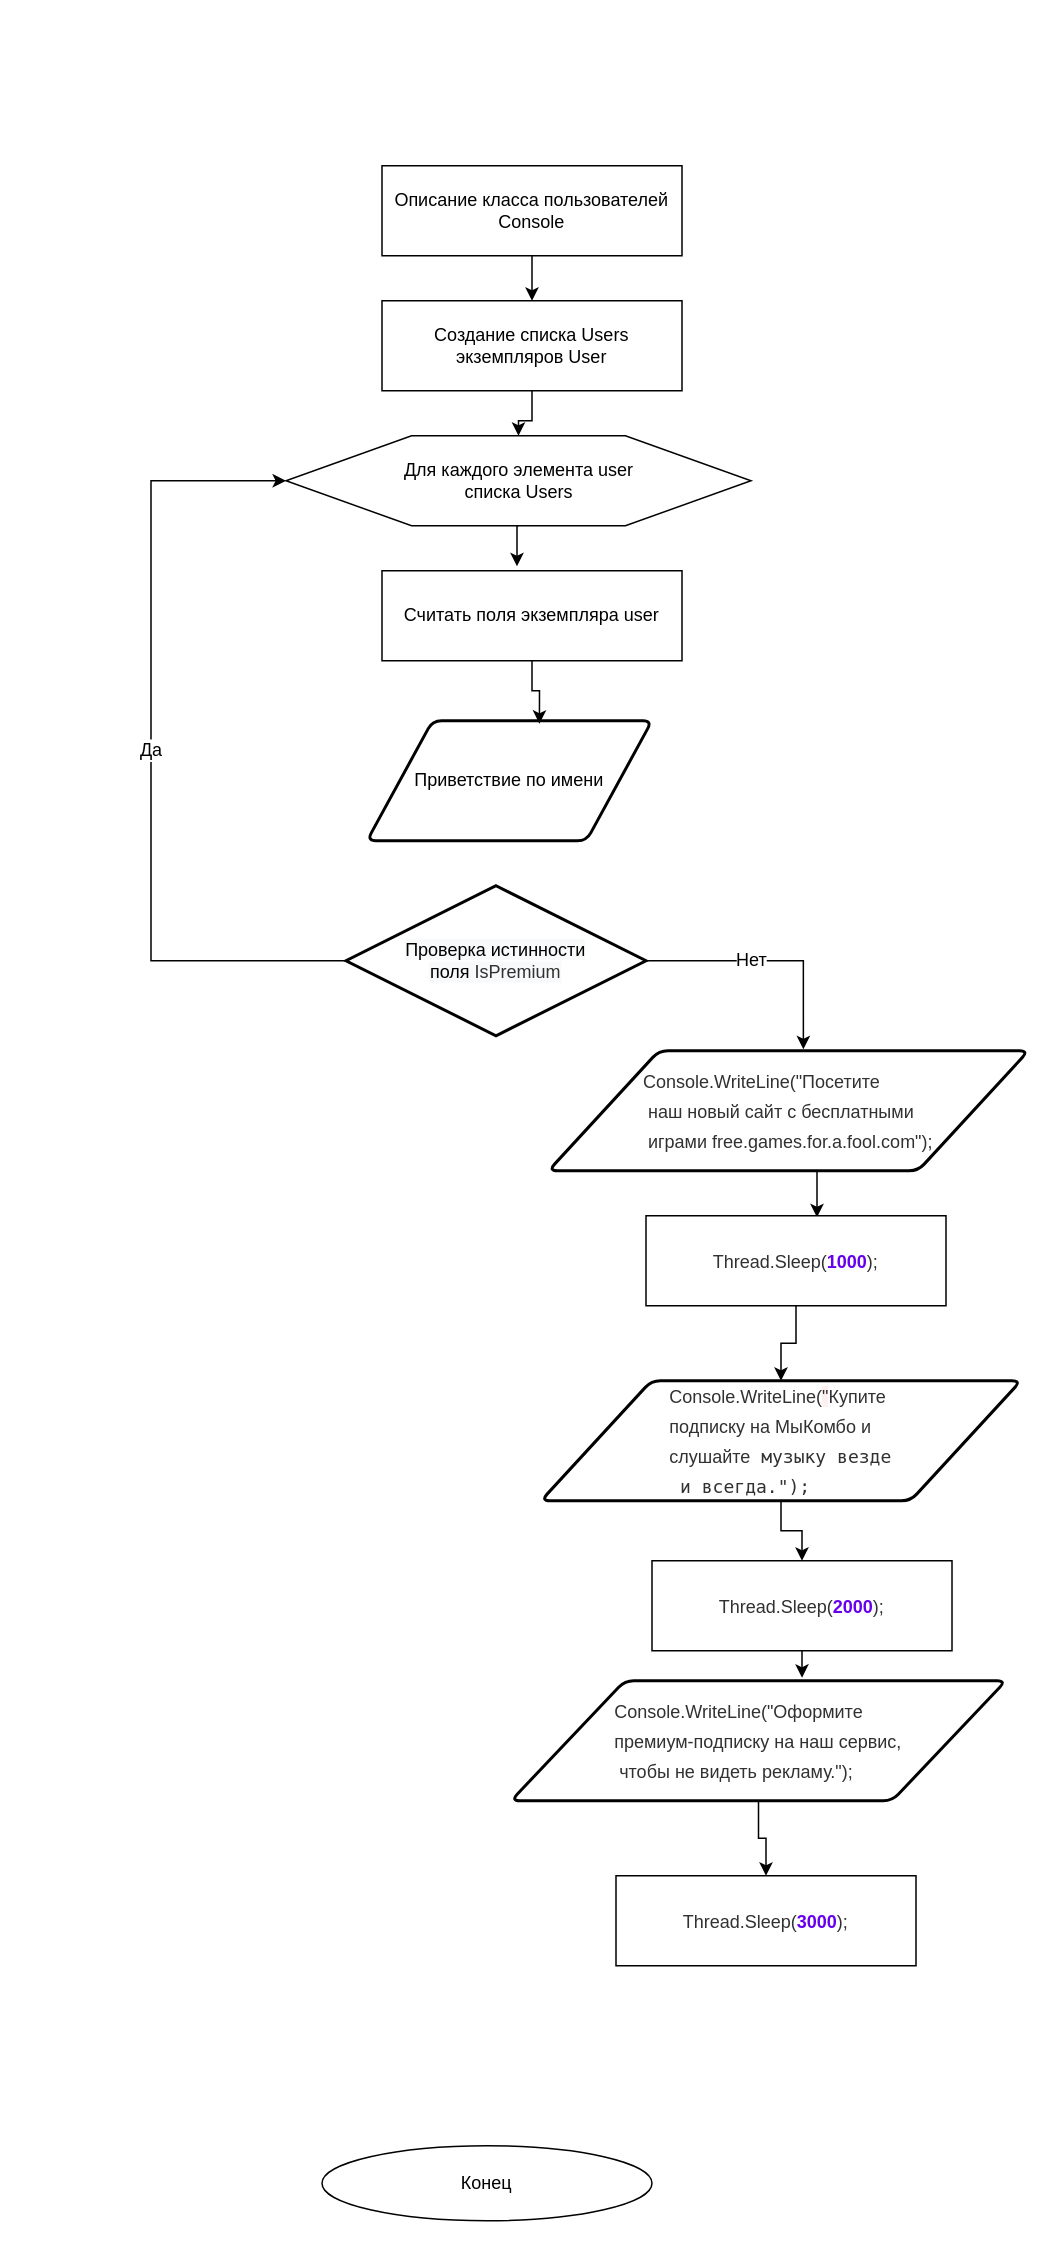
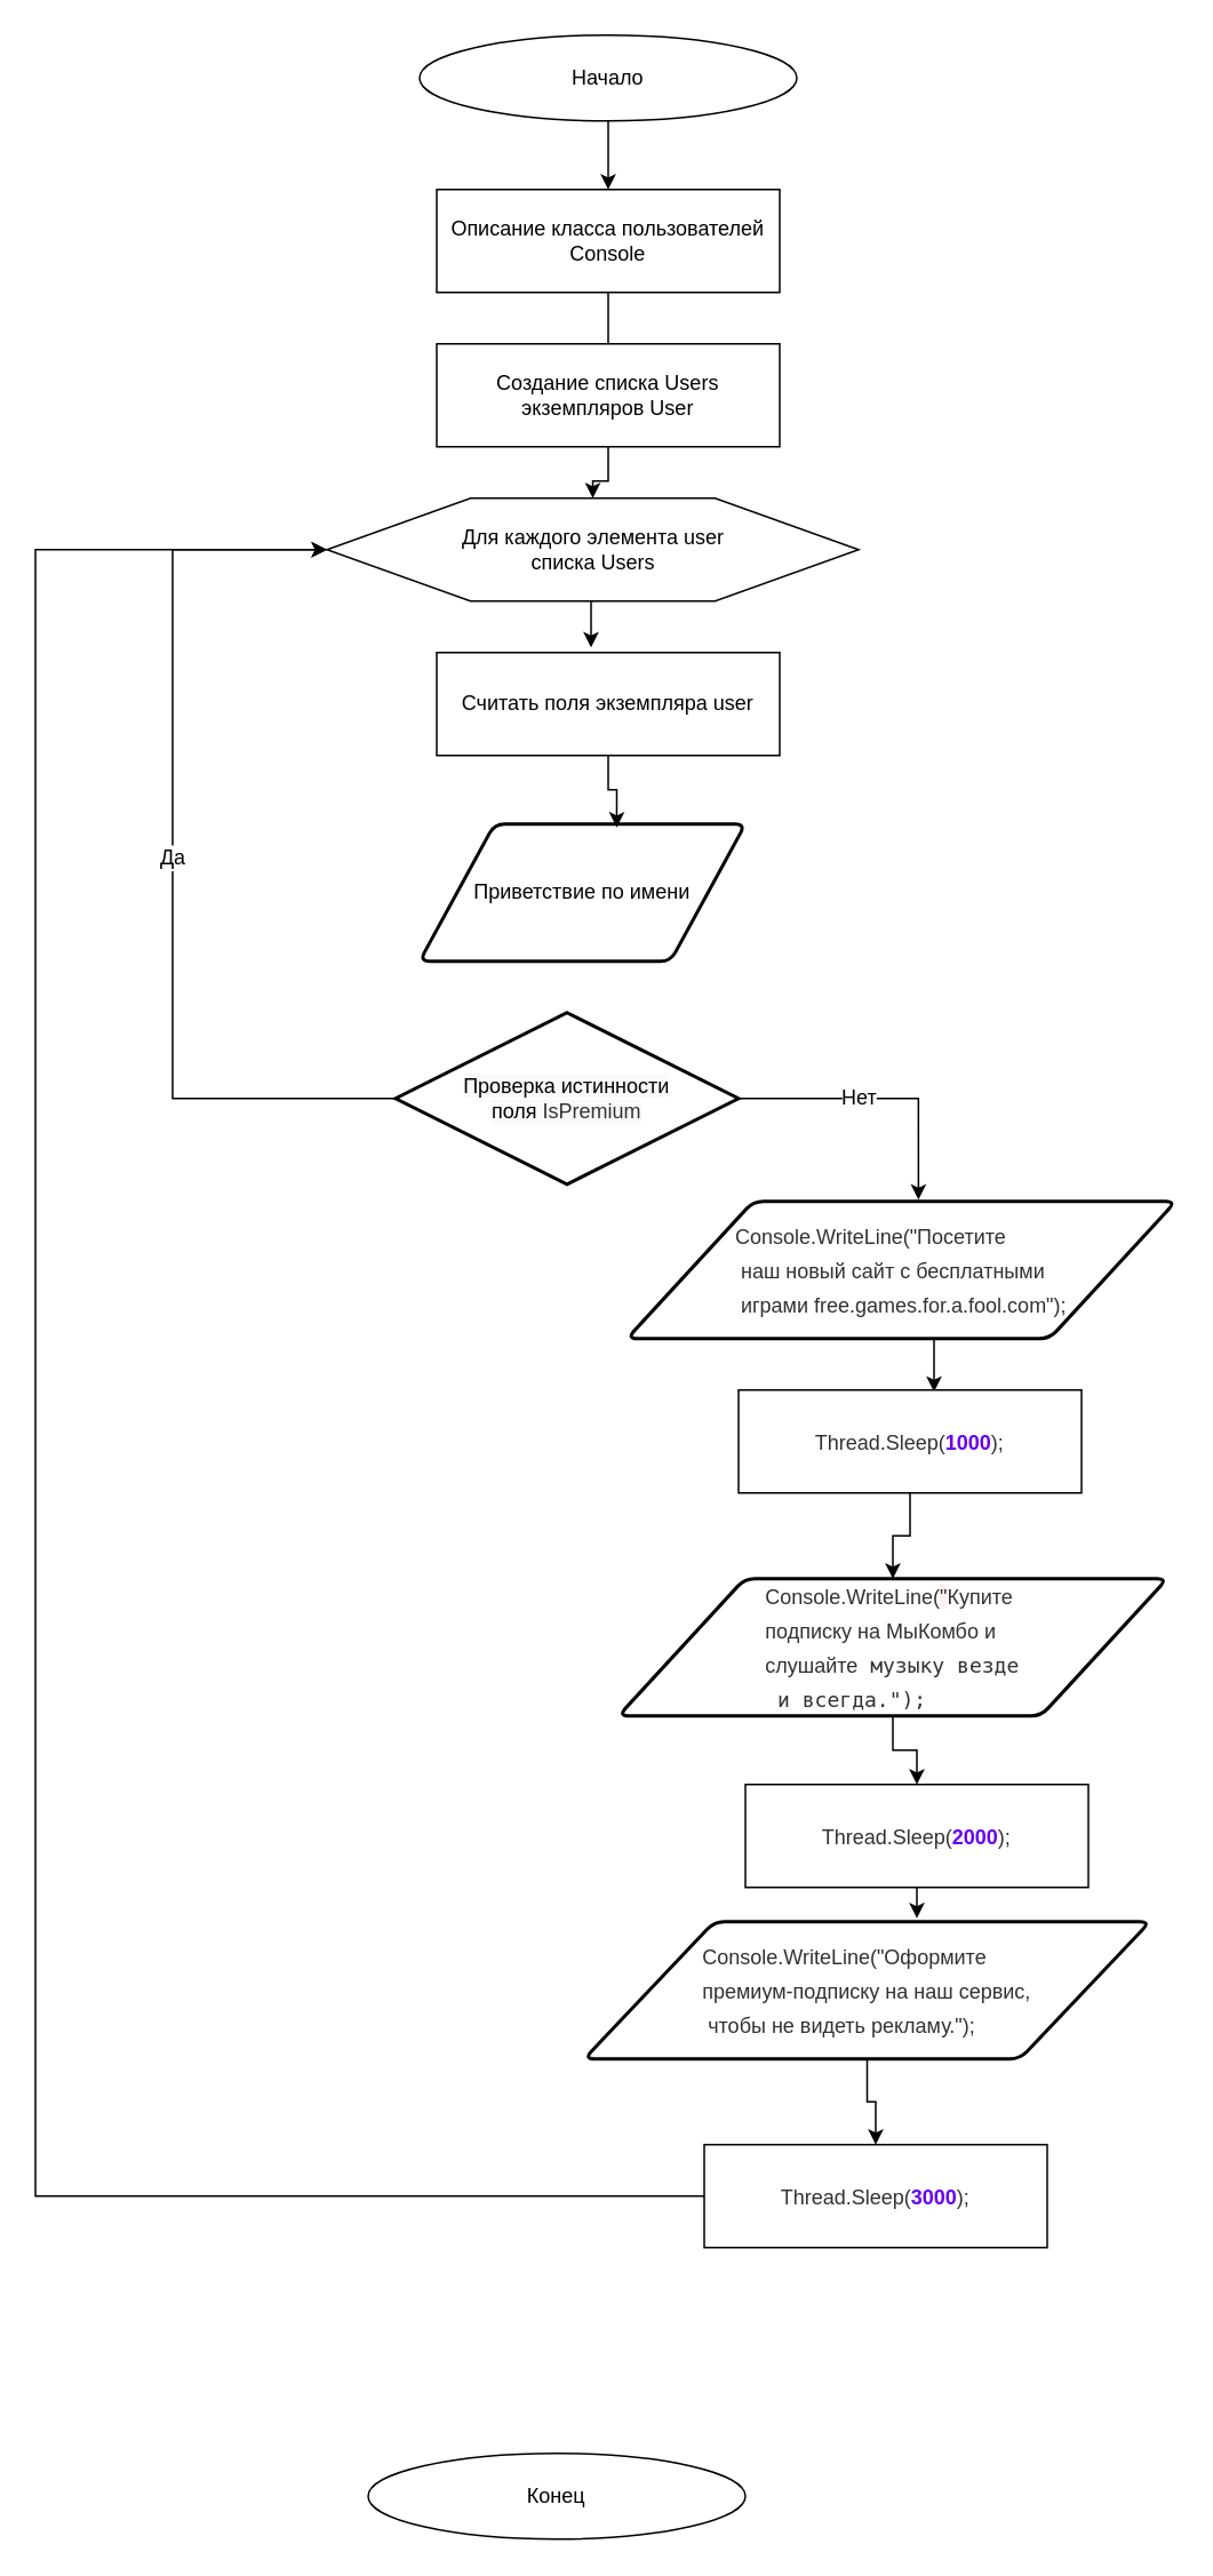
  <mxCell id="0" />
  <mxCell id="1" parent="0" />
+ <mxCell id="2" style="edgeStyle=orthogonalEdgeStyle;rounded=0;orthogonalLoop=1;jettySize=auto;html=1;exitX=0.5;exitY=1;exitDx=0;exitDy=0;" edge="1" parent="1" source="3" target="6"><mxGeometry relative="1" as="geometry" /></mxCell>
+ <mxCell id="3" value="Начало" style="ellipse;whiteSpace=wrap;html=1;" vertex="1" parent="1"><mxGeometry x="244" y="20" width="220" height="50" as="geometry" /></mxCell>
  <mxCell id="4" value="Конец" style="ellipse;whiteSpace=wrap;html=1;" vertex="1" parent="1"><mxGeometry x="214" y="1430" width="220" height="50" as="geometry" /></mxCell>
- <mxCell id="5" style="edgeStyle=orthogonalEdgeStyle;rounded=0;orthogonalLoop=1;jettySize=auto;html=1;exitX=0.5;exitY=1;exitDx=0;exitDy=0;entryX=0.5;entryY=0;entryDx=0;entryDy=0;" edge="1" parent="1" source="6" target="8"><mxGeometry relative="1" as="geometry" /></mxCell>
+ <mxCell id="5" style="edgeStyle=orthogonalEdgeStyle;rounded=0;orthogonalLoop=1;jettySize=auto;html=1;exitX=0.5;exitY=1;exitDx=0;exitDy=0;entryX=0.5;entryY=0;entryDx=0;entryDy=0;endArrow=none;" edge="1" parent="1" source="6" target="8"><mxGeometry relative="1" as="geometry" /></mxCell>
  <mxCell id="6" value="Описание класса пользователей Console" style="rounded=0;whiteSpace=wrap;html=1;" vertex="1" parent="1"><mxGeometry x="254" y="110" width="200" height="60" as="geometry" /></mxCell>
  <mxCell id="7" style="edgeStyle=orthogonalEdgeStyle;rounded=0;orthogonalLoop=1;jettySize=auto;html=1;exitX=0.5;exitY=1;exitDx=0;exitDy=0;fontFamily=Helvetica;fontSize=12;" edge="1" parent="1" source="8" target="11"><mxGeometry relative="1" as="geometry" /></mxCell>
  <mxCell id="8" value="Создание списка Users экземпляров User" style="rounded=0;whiteSpace=wrap;html=1;" vertex="1" parent="1"><mxGeometry x="254" y="200" width="200" height="60" as="geometry" /></mxCell>
  <mxCell id="9" value="Приветствие по имени" style="shape=parallelogram;html=1;strokeWidth=2;perimeter=parallelogramPerimeter;whiteSpace=wrap;rounded=1;arcSize=12;size=0.23;" vertex="1" parent="1"><mxGeometry x="244" y="480" width="190" height="80" as="geometry" /></mxCell>
  <mxCell id="10" style="edgeStyle=orthogonalEdgeStyle;rounded=0;orthogonalLoop=1;jettySize=auto;html=1;exitX=0.5;exitY=1;exitDx=0;exitDy=0;entryX=0.45;entryY=-0.05;entryDx=0;entryDy=0;entryPerimeter=0;fontFamily=Helvetica;fontSize=12;" edge="1" parent="1" source="11" target="13"><mxGeometry relative="1" as="geometry" /></mxCell>
  <mxCell id="11" value="Для каждого элемента user&lt;br&gt;списка Users" style="verticalLabelPosition=middle;verticalAlign=middle;html=1;shape=hexagon;perimeter=hexagonPerimeter2;arcSize=6;size=0.27;labelPosition=center;align=center;" vertex="1" parent="1"><mxGeometry x="190" y="290" width="310" height="60" as="geometry" /></mxCell>
  <mxCell id="12" style="edgeStyle=orthogonalEdgeStyle;rounded=0;orthogonalLoop=1;jettySize=auto;html=1;exitX=0.5;exitY=1;exitDx=0;exitDy=0;entryX=0.605;entryY=0.025;entryDx=0;entryDy=0;entryPerimeter=0;fontFamily=Helvetica;fontSize=12;" edge="1" parent="1" source="13" target="9"><mxGeometry relative="1" as="geometry" /></mxCell>
  <mxCell id="13" value="Считать поля&lt;span&gt;&amp;nbsp;экземпляра user&lt;/span&gt;" style="rounded=0;whiteSpace=wrap;html=1;" vertex="1" parent="1"><mxGeometry x="254" y="380" width="200" height="60" as="geometry" /></mxCell>
  <mxCell id="14" value="Да" style="edgeStyle=orthogonalEdgeStyle;rounded=0;orthogonalLoop=1;jettySize=auto;html=1;exitX=0;exitY=0.5;exitDx=0;exitDy=0;exitPerimeter=0;entryX=0;entryY=0.5;entryDx=0;entryDy=0;fontFamily=Helvetica;fontSize=12;labelPosition=center;verticalLabelPosition=middle;align=center;verticalAlign=middle;" edge="1" parent="1" source="16" target="11"><mxGeometry relative="1" as="geometry"><Array as="points"><mxPoint x="100" y="640" /><mxPoint x="100" y="320" /></Array></mxGeometry></mxCell>
  <mxCell id="15" value="Нет" style="edgeStyle=orthogonalEdgeStyle;rounded=0;orthogonalLoop=1;jettySize=auto;html=1;exitX=1;exitY=0.5;exitDx=0;exitDy=0;exitPerimeter=0;entryX=0.531;entryY=-0.012;entryDx=0;entryDy=0;entryPerimeter=0;fontFamily=Helvetica;fontSize=12;labelPosition=left;verticalLabelPosition=middle;align=right;verticalAlign=middle;" edge="1" parent="1" source="16" target="18"><mxGeometry relative="1" as="geometry" /></mxCell>
  <mxCell id="16" value="&#10;&#10;&lt;span style=&quot;color: rgb(0, 0, 0); font-family: helvetica; font-size: 12px; font-style: normal; font-weight: 400; letter-spacing: normal; text-align: center; text-indent: 0px; text-transform: none; word-spacing: 0px; background-color: rgb(248, 249, 250); display: inline; float: none;&quot;&gt;Проверка истинности поля&amp;nbsp;&lt;/span&gt;&lt;span style=&quot;font-family: helvetica; font-size: 12px; font-style: normal; font-weight: 400; letter-spacing: normal; text-indent: 0px; text-transform: none; word-spacing: 0px; background-color: rgb(248, 249, 250); color: rgb(49, 49, 49); text-align: left;&quot;&gt;IsPremium&lt;/span&gt;&#10;&#10;" style="strokeWidth=2;html=1;shape=mxgraph.flowchart.decision;whiteSpace=wrap;fontFamily=Helvetica;fontSize=12;" vertex="1" parent="1"><mxGeometry x="230" y="590" width="200" height="100" as="geometry" /></mxCell>
  <mxCell id="17" style="edgeStyle=orthogonalEdgeStyle;rounded=0;orthogonalLoop=1;jettySize=auto;html=1;exitX=0.5;exitY=1;exitDx=0;exitDy=0;entryX=0.57;entryY=0.017;entryDx=0;entryDy=0;entryPerimeter=0;fontFamily=Helvetica;fontSize=12;" edge="1" parent="1" source="18" target="20"><mxGeometry relative="1" as="geometry" /></mxCell>
  <mxCell id="18" value="&lt;pre style=&quot;box-sizing: inherit ; overflow-wrap: break-word ; line-height: 20px ; margin-top: 0px ; margin-bottom: 0px ; color: rgb(49 , 49 , 49) ; text-align: left&quot;&gt;&lt;font face=&quot;Helvetica&quot; style=&quot;font-size: 12px&quot;&gt;&lt;font&gt;Console.WriteLine(&quot;&lt;/font&gt;Посетите&lt;/font&gt;&lt;/pre&gt;&lt;pre style=&quot;box-sizing: inherit ; overflow-wrap: break-word ; line-height: 20px ; margin-top: 0px ; margin-bottom: 0px ; color: rgb(49 , 49 , 49) ; text-align: left&quot;&gt;&lt;font face=&quot;Helvetica&quot; style=&quot;font-size: 12px&quot;&gt; наш новый сайт с бесплатными&lt;/font&gt;&lt;/pre&gt;&lt;pre style=&quot;box-sizing: inherit ; overflow-wrap: break-word ; line-height: 20px ; margin-top: 0px ; margin-bottom: 0px ; color: rgb(49 , 49 , 49) ; text-align: left&quot;&gt;&lt;font face=&quot;Helvetica&quot; style=&quot;font-size: 12px&quot;&gt; играми free.games.for.a.fool.com&quot;&lt;span&gt;);&lt;/span&gt;&lt;/font&gt;&lt;br&gt;&lt;/pre&gt;" style="shape=parallelogram;html=1;strokeWidth=2;perimeter=parallelogramPerimeter;whiteSpace=wrap;rounded=1;arcSize=12;size=0.23;" vertex="1" parent="1"><mxGeometry x="365" y="700" width="320" height="80" as="geometry" /></mxCell>
  <mxCell id="19" style="edgeStyle=orthogonalEdgeStyle;rounded=0;orthogonalLoop=1;jettySize=auto;html=1;exitX=0.5;exitY=1;exitDx=0;exitDy=0;fontFamily=Helvetica;fontSize=12;" edge="1" parent="1" source="20" target="22"><mxGeometry relative="1" as="geometry" /></mxCell>
  <mxCell id="20" value="&lt;pre style=&quot;box-sizing: inherit ; overflow-wrap: break-word ; line-height: 20px ; margin-top: 0px ; margin-bottom: 0px ; color: rgb(49 , 49 , 49) ; text-align: left&quot;&gt;&lt;font face=&quot;Helvetica&quot; style=&quot;font-size: 12px&quot;&gt;Thread.Sleep(&lt;span style=&quot;box-sizing: inherit ; color: rgb(102 , 0 , 238) ; font-style: inherit ; font-variant: inherit ; font-weight: bold ; font-stretch: inherit ; line-height: 1.4em&quot;&gt;1000&lt;/span&gt;);&lt;/font&gt;&lt;/pre&gt;" style="rounded=0;whiteSpace=wrap;html=1;" vertex="1" parent="1"><mxGeometry x="430" y="810" width="200" height="60" as="geometry" /></mxCell>
  <mxCell id="21" style="edgeStyle=orthogonalEdgeStyle;rounded=0;orthogonalLoop=1;jettySize=auto;html=1;exitX=0.5;exitY=1;exitDx=0;exitDy=0;entryX=0.5;entryY=0;entryDx=0;entryDy=0;fontFamily=Helvetica;fontSize=12;" edge="1" parent="1" source="22" target="24"><mxGeometry relative="1" as="geometry" /></mxCell>
  <mxCell id="22" value="&lt;pre style=&quot;box-sizing: inherit ; overflow-wrap: break-word ; line-height: 20px ; margin-top: 0px ; margin-bottom: 0px ; color: rgb(49 , 49 , 49) ; text-align: left&quot;&gt;&lt;font face=&quot;Helvetica&quot; style=&quot;font-size: 12px&quot;&gt;&lt;font&gt;Console.WriteLine(&lt;span style=&quot;box-sizing: inherit ; color: inherit ; font-style: inherit ; font-variant: inherit ; font-weight: inherit ; font-stretch: inherit ; line-height: 1.4em ; background-color: rgb(255 , 240 , 240)&quot;&gt;&quot;&lt;/span&gt;&lt;/font&gt;Купите &lt;/font&gt;&lt;/pre&gt;&lt;pre style=&quot;box-sizing: inherit ; overflow-wrap: break-word ; line-height: 20px ; margin-top: 0px ; margin-bottom: 0px ; color: rgb(49 , 49 , 49) ; text-align: left&quot;&gt;&lt;font face=&quot;Helvetica&quot; style=&quot;font-size: 12px&quot;&gt;подписку на МыКомбо и &lt;/font&gt;&lt;/pre&gt;&lt;pre style=&quot;box-sizing: inherit ; overflow-wrap: break-word ; line-height: 20px ; margin-top: 0px ; margin-bottom: 0px ; color: rgb(49 , 49 , 49) ; text-align: left&quot;&gt;&lt;font face=&quot;Helvetica&quot; style=&quot;font-size: 12px&quot;&gt;слушайте&lt;/font&gt; музыку везде&lt;/pre&gt;&lt;pre style=&quot;box-sizing: inherit ; overflow-wrap: break-word ; line-height: 20px ; margin-top: 0px ; margin-bottom: 0px ; color: rgb(49 , 49 , 49) ; text-align: left&quot;&gt; и всегда.&quot;);&lt;/pre&gt;" style="shape=parallelogram;html=1;strokeWidth=2;perimeter=parallelogramPerimeter;whiteSpace=wrap;rounded=1;arcSize=12;size=0.23;" vertex="1" parent="1"><mxGeometry x="360" y="920" width="320" height="80" as="geometry" /></mxCell>
  <mxCell id="23" style="edgeStyle=orthogonalEdgeStyle;rounded=0;orthogonalLoop=1;jettySize=auto;html=1;exitX=0.5;exitY=1;exitDx=0;exitDy=0;entryX=0.588;entryY=-0.025;entryDx=0;entryDy=0;entryPerimeter=0;fontFamily=Helvetica;fontSize=12;" edge="1" parent="1" source="24" target="26"><mxGeometry relative="1" as="geometry" /></mxCell>
  <mxCell id="24" value="&lt;pre style=&quot;box-sizing: inherit ; overflow-wrap: break-word ; line-height: 20px ; margin-top: 0px ; margin-bottom: 0px ; color: rgb(49 , 49 , 49) ; text-align: left&quot;&gt;&lt;font face=&quot;Helvetica&quot; style=&quot;font-size: 12px&quot;&gt;Thread.Sleep(&lt;span style=&quot;box-sizing: inherit ; color: rgb(102 , 0 , 238) ; font-style: inherit ; font-variant: inherit ; font-weight: bold ; font-stretch: inherit ; line-height: 1.4em&quot;&gt;2000&lt;/span&gt;);&lt;/font&gt;&lt;/pre&gt;" style="rounded=0;whiteSpace=wrap;html=1;" vertex="1" parent="1"><mxGeometry x="434" y="1040" width="200" height="60" as="geometry" /></mxCell>
  <mxCell id="25" style="edgeStyle=orthogonalEdgeStyle;rounded=0;orthogonalLoop=1;jettySize=auto;html=1;exitX=0.5;exitY=1;exitDx=0;exitDy=0;entryX=0.5;entryY=0;entryDx=0;entryDy=0;fontFamily=Helvetica;fontSize=12;" edge="1" parent="1" source="26" target="28"><mxGeometry relative="1" as="geometry" /></mxCell>
  <mxCell id="26" value="&lt;pre style=&quot;box-sizing: inherit ; overflow-wrap: break-word ; line-height: 20px ; margin-top: 0px ; margin-bottom: 0px ; color: rgb(49 , 49 , 49) ; text-align: left&quot;&gt;&lt;font face=&quot;Helvetica&quot; style=&quot;font-size: 12px&quot;&gt;&lt;font&gt;&lt;font&gt;Console.WriteLine(&lt;/font&gt;&lt;/font&gt;&quot;Оформите &lt;/font&gt;&lt;/pre&gt;&lt;pre style=&quot;box-sizing: inherit ; overflow-wrap: break-word ; line-height: 20px ; margin-top: 0px ; margin-bottom: 0px ; color: rgb(49 , 49 , 49) ; text-align: left&quot;&gt;&lt;font face=&quot;Helvetica&quot; style=&quot;font-size: 12px&quot;&gt;премиум-подписку на наш сервис,&lt;/font&gt;&lt;/pre&gt;&lt;pre style=&quot;box-sizing: inherit ; overflow-wrap: break-word ; line-height: 20px ; margin-top: 0px ; margin-bottom: 0px ; color: rgb(49 , 49 , 49) ; text-align: left&quot;&gt;&lt;font face=&quot;Helvetica&quot; style=&quot;font-size: 12px&quot;&gt; чтобы не видеть рекламу.&quot;);&lt;/font&gt;&lt;/pre&gt;" style="shape=parallelogram;html=1;strokeWidth=2;perimeter=parallelogramPerimeter;whiteSpace=wrap;rounded=1;arcSize=12;size=0.23;" vertex="1" parent="1"><mxGeometry x="340" y="1120" width="330" height="80" as="geometry" /></mxCell>
+ <mxCell id="27" style="edgeStyle=orthogonalEdgeStyle;rounded=0;orthogonalLoop=1;jettySize=auto;html=1;exitX=0;exitY=0.5;exitDx=0;exitDy=0;fontFamily=Helvetica;fontSize=12;" edge="1" parent="1" source="28" target="11"><mxGeometry relative="1" as="geometry"><Array as="points"><mxPoint x="20" y="1280" /><mxPoint x="20" y="320" /></Array></mxGeometry></mxCell>
  <mxCell id="28" value="&lt;pre style=&quot;box-sizing: inherit ; overflow-wrap: break-word ; line-height: 20px ; margin-top: 0px ; margin-bottom: 0px ; color: rgb(49 , 49 , 49) ; text-align: left&quot;&gt;&lt;font face=&quot;Helvetica&quot; style=&quot;font-size: 12px&quot;&gt;Thread.Sleep(&lt;span style=&quot;box-sizing: inherit ; color: rgb(102 , 0 , 238) ; font-style: inherit ; font-variant: inherit ; font-weight: bold ; font-stretch: inherit ; line-height: 1.4em&quot;&gt;3000&lt;/span&gt;);&lt;/font&gt;&lt;/pre&gt;" style="rounded=0;whiteSpace=wrap;html=1;" vertex="1" parent="1"><mxGeometry x="410" y="1250" width="200" height="60" as="geometry" /></mxCell>
